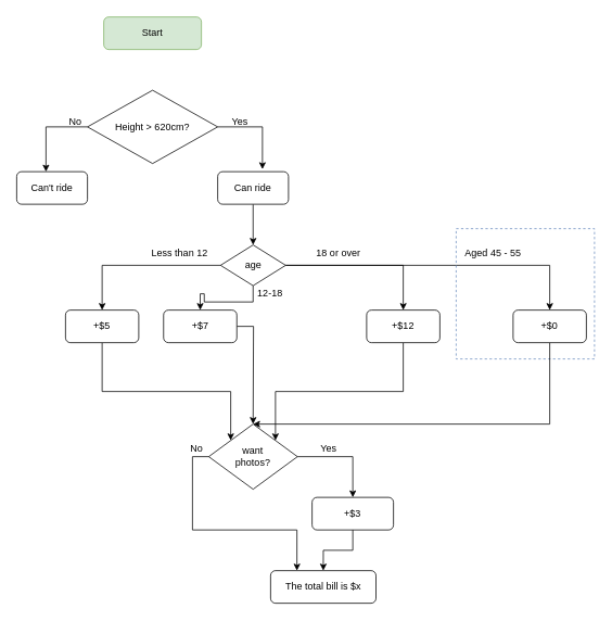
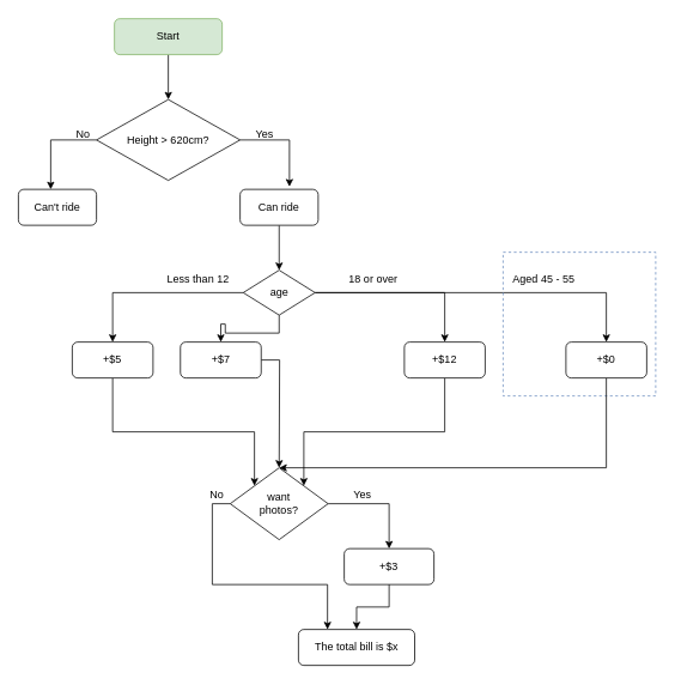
  <mxCell id="0" />
  <mxCell id="1" parent="0" />
  <mxCell id="2" style="edgeStyle=orthogonalEdgeStyle;rounded=0;orthogonalLoop=1;jettySize=auto;html=1;entryX=0.632;entryY=-0.075;entryDx=0;entryDy=0;entryPerimeter=0;" parent="1" source="4" target="9" edge="1"><mxGeometry relative="1" as="geometry"><Array as="points"><mxPoint x="322" y="155" /></Array></mxGeometry></mxCell>
  <mxCell id="3" style="edgeStyle=orthogonalEdgeStyle;rounded=0;orthogonalLoop=1;jettySize=auto;html=1;entryX=0.414;entryY=0;entryDx=0;entryDy=0;entryPerimeter=0;" parent="1" source="4" target="7" edge="1"><mxGeometry relative="1" as="geometry"><mxPoint x="4" y="190" as="targetPoint" /><Array as="points"><mxPoint x="56" y="155" /></Array></mxGeometry></mxCell>
  <mxCell id="4" value="Height &amp;gt; 620cm?" style="rhombus;whiteSpace=wrap;html=1;" parent="1" vertex="1"><mxGeometry x="107" y="110" width="160" height="90" as="geometry" /></mxCell>
+ <mxCell id="5" style="edgeStyle=orthogonalEdgeStyle;rounded=0;orthogonalLoop=1;jettySize=auto;html=1;" parent="1" source="6" target="4" edge="1"><mxGeometry relative="1" as="geometry" /></mxCell>
  <mxCell id="6" value="Start" style="rounded=1;whiteSpace=wrap;html=1;fillColor=#d5e8d4;strokeColor=#82b366;" parent="1" vertex="1"><mxGeometry x="127" y="20" width="120" height="40" as="geometry" /></mxCell>
  <mxCell id="7" value="Can't ride" style="rounded=1;whiteSpace=wrap;html=1;" parent="1" vertex="1"><mxGeometry x="20" y="210" width="87" height="40" as="geometry" /></mxCell>
  <mxCell id="8" style="edgeStyle=orthogonalEdgeStyle;rounded=0;orthogonalLoop=1;jettySize=auto;html=1;" parent="1" source="9" target="16" edge="1"><mxGeometry relative="1" as="geometry" /></mxCell>
  <mxCell id="9" value="Can ride" style="rounded=1;whiteSpace=wrap;html=1;" parent="1" vertex="1"><mxGeometry x="267" y="210" width="87" height="40" as="geometry" /></mxCell>
  <mxCell id="10" value="No" style="text;html=1;align=center;verticalAlign=middle;resizable=0;points=[];autosize=1;" parent="1" vertex="1"><mxGeometry x="77" y="139" width="30" height="20" as="geometry" /></mxCell>
  <mxCell id="11" value="Yes" style="text;html=1;align=center;verticalAlign=middle;resizable=0;points=[];autosize=1;" parent="1" vertex="1"><mxGeometry x="274" y="139" width="40" height="20" as="geometry" /></mxCell>
  <mxCell id="12" value="" style="edgeStyle=orthogonalEdgeStyle;rounded=0;orthogonalLoop=1;jettySize=auto;html=1;entryX=0.5;entryY=0;entryDx=0;entryDy=0;" parent="1" source="16" target="18" edge="1"><mxGeometry relative="1" as="geometry"><mxPoint x="190.5" y="325" as="targetPoint" /></mxGeometry></mxCell>
  <mxCell id="13" style="edgeStyle=orthogonalEdgeStyle;rounded=0;orthogonalLoop=1;jettySize=auto;html=1;entryX=0.5;entryY=0;entryDx=0;entryDy=0;" parent="1" source="16" target="21" edge="1"><mxGeometry relative="1" as="geometry" /></mxCell>
  <mxCell id="14" style="edgeStyle=orthogonalEdgeStyle;rounded=0;orthogonalLoop=1;jettySize=auto;html=1;entryX=0.5;entryY=0;entryDx=0;entryDy=0;" parent="1" source="16" target="23" edge="1"><mxGeometry relative="1" as="geometry" /></mxCell>
  <mxCell id="15" style="edgeStyle=orthogonalEdgeStyle;rounded=0;orthogonalLoop=1;jettySize=auto;html=1;exitX=1;exitY=0.5;exitDx=0;exitDy=0;entryX=0.5;entryY=0;entryDx=0;entryDy=0;" parent="1" source="16" target="28" edge="1"><mxGeometry relative="1" as="geometry" /></mxCell>
  <mxCell id="16" value="age" style="rhombus;whiteSpace=wrap;html=1;" parent="1" vertex="1"><mxGeometry x="270.5" y="300" width="80" height="50" as="geometry" /></mxCell>
  <mxCell id="17" style="edgeStyle=orthogonalEdgeStyle;rounded=0;orthogonalLoop=1;jettySize=auto;html=1;entryX=0;entryY=0;entryDx=0;entryDy=0;" parent="1" source="18" edge="1"><mxGeometry relative="1" as="geometry"><Array as="points"><mxPoint x="125" y="480" /><mxPoint x="283" y="480" /></Array><mxPoint x="283" y="540" as="targetPoint" /></mxGeometry></mxCell>
  <mxCell id="18" value="+$5" style="rounded=1;whiteSpace=wrap;html=1;" parent="1" vertex="1"><mxGeometry x="80" y="380" width="90" height="40" as="geometry" /></mxCell>
  <mxCell id="19" value="Less than 12" style="text;html=1;align=center;verticalAlign=middle;resizable=0;points=[];autosize=1;" parent="1" vertex="1"><mxGeometry x="180" y="300" width="80" height="20" as="geometry" /></mxCell>
  <mxCell id="20" style="edgeStyle=orthogonalEdgeStyle;rounded=0;orthogonalLoop=1;jettySize=auto;html=1;" parent="1" source="21" edge="1"><mxGeometry relative="1" as="geometry"><mxPoint x="310.5" y="520" as="targetPoint" /></mxGeometry></mxCell>
  <mxCell id="21" value="+$7" style="rounded=1;whiteSpace=wrap;html=1;" parent="1" vertex="1"><mxGeometry x="200.5" y="380" width="90" height="40" as="geometry" /></mxCell>
  <mxCell id="22" style="edgeStyle=orthogonalEdgeStyle;rounded=0;orthogonalLoop=1;jettySize=auto;html=1;entryX=1;entryY=0;entryDx=0;entryDy=0;" parent="1" source="23" edge="1"><mxGeometry relative="1" as="geometry"><Array as="points"><mxPoint x="495" y="480" /><mxPoint x="338" y="480" /></Array><mxPoint x="338" y="540" as="targetPoint" /></mxGeometry></mxCell>
  <mxCell id="23" value="+$12" style="rounded=1;whiteSpace=wrap;html=1;" parent="1" vertex="1"><mxGeometry x="450" y="380" width="90" height="40" as="geometry" /></mxCell>
- <mxCell id="24" value="12-18" style="text;html=1;align=center;verticalAlign=middle;resizable=0;points=[];autosize=1;" parent="1" vertex="1"><mxGeometry x="305.5" y="350" width="50" height="20" as="geometry" /></mxCell>
  <mxCell id="25" value="18 or over" style="text;html=1;align=center;verticalAlign=middle;resizable=0;points=[];autosize=1;" parent="1" vertex="1"><mxGeometry x="380" y="300" width="70" height="20" as="geometry" /></mxCell>
  <mxCell id="26" value="" style="rounded=0;whiteSpace=wrap;html=1;strokeColor=#6c8ebf;fillColor=none;dashed=1;" parent="1" vertex="1"><mxGeometry x="560" y="280" width="170" height="160" as="geometry" /></mxCell>
  <mxCell id="27" value="" style="edgeStyle=orthogonalEdgeStyle;rounded=0;orthogonalLoop=1;jettySize=auto;html=1;" parent="1" source="28" target="32" edge="1"><mxGeometry relative="1" as="geometry"><mxPoint x="500" y="520" as="targetPoint" /><Array as="points"><mxPoint x="675" y="520" /></Array></mxGeometry></mxCell>
  <mxCell id="28" value="+$0" style="rounded=1;whiteSpace=wrap;html=1;" parent="1" vertex="1"><mxGeometry x="630" y="380" width="90" height="40" as="geometry" /></mxCell>
  <mxCell id="29" value="Aged 45 - 55" style="text;html=1;align=center;verticalAlign=middle;resizable=0;points=[];autosize=1;" parent="1" vertex="1"><mxGeometry x="565" y="300" width="80" height="20" as="geometry" /></mxCell>
  <mxCell id="30" style="edgeStyle=orthogonalEdgeStyle;rounded=0;orthogonalLoop=1;jettySize=auto;html=1;" parent="1" source="32" target="34" edge="1"><mxGeometry relative="1" as="geometry" /></mxCell>
  <mxCell id="31" style="edgeStyle=orthogonalEdgeStyle;rounded=0;orthogonalLoop=1;jettySize=auto;html=1;exitX=0;exitY=0.5;exitDx=0;exitDy=0;entryX=0.25;entryY=0;entryDx=0;entryDy=0;" parent="1" source="32" target="36" edge="1"><mxGeometry relative="1" as="geometry" /></mxCell>
  <mxCell id="32" value="want &lt;br&gt;photos?" style="rhombus;whiteSpace=wrap;html=1;strokeColor=#000000;fillColor=none;" parent="1" vertex="1"><mxGeometry x="256" y="520" width="109" height="80" as="geometry" /></mxCell>
  <mxCell id="33" style="edgeStyle=orthogonalEdgeStyle;rounded=0;orthogonalLoop=1;jettySize=auto;html=1;exitX=0.5;exitY=1;exitDx=0;exitDy=0;entryX=0.5;entryY=0;entryDx=0;entryDy=0;" parent="1" source="34" target="36" edge="1"><mxGeometry relative="1" as="geometry" /></mxCell>
  <mxCell id="34" value="+$3" style="rounded=1;whiteSpace=wrap;html=1;strokeColor=#000000;fillColor=none;" parent="1" vertex="1"><mxGeometry x="383" y="610" width="100" height="40" as="geometry" /></mxCell>
  <mxCell id="35" value="Yes" style="text;html=1;align=center;verticalAlign=middle;resizable=0;points=[];autosize=1;" parent="1" vertex="1"><mxGeometry x="383" y="540" width="40" height="20" as="geometry" /></mxCell>
  <mxCell id="36" value="The total bill is $x" style="rounded=1;whiteSpace=wrap;html=1;strokeColor=#000000;fillColor=none;" parent="1" vertex="1"><mxGeometry x="332" y="700" width="129.5" height="40" as="geometry" /></mxCell>
  <mxCell id="37" value="No" style="text;html=1;align=center;verticalAlign=middle;resizable=0;points=[];autosize=1;" parent="1" vertex="1"><mxGeometry x="226" y="540" width="30" height="20" as="geometry" /></mxCell>
